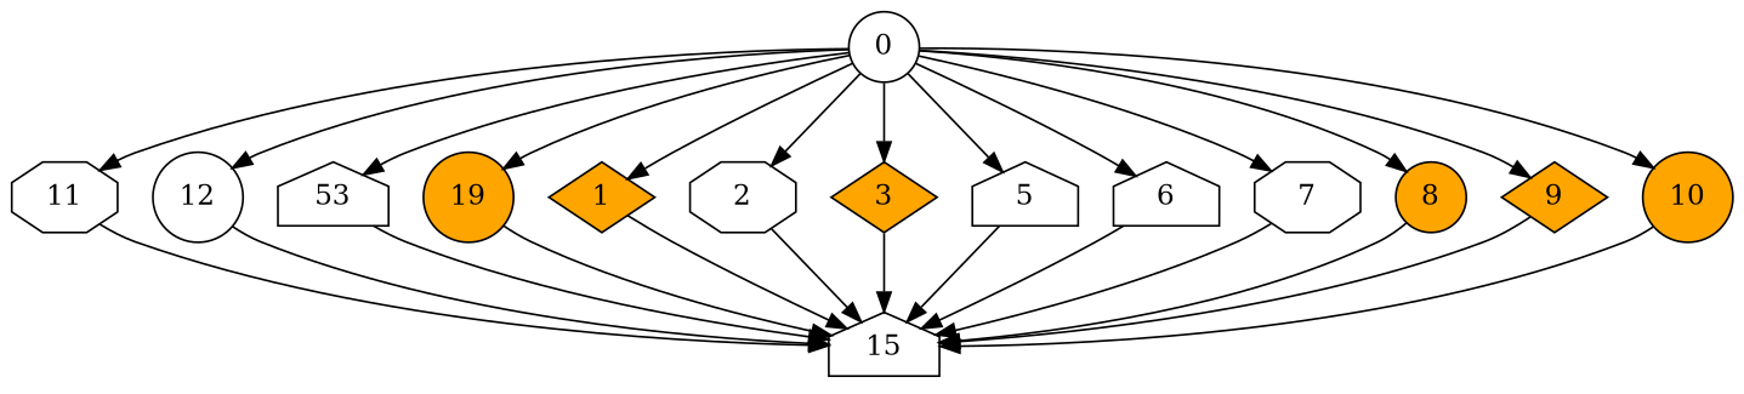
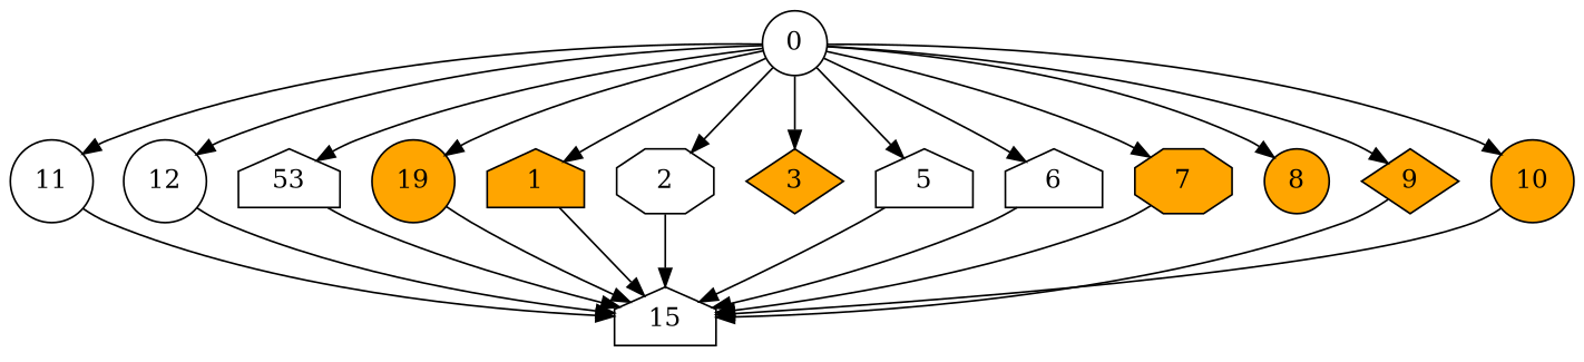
  digraph {
    node [Processor=1 Start=366 Weight=45 fillcolor=white shape=circle style=filled]
    edge [Weight=6]
-   11 [Processor=2 Start=378 shape=octagon]
+   11 [Processor=2 Start=378]
    15 [Start=480 Weight=120 shape=house]
    12 [Processor=4 Weight=75]
    n4 [Processor=3 Start=126 Weight=135 label=53 shape=house]
    n5 [Start=120 Weight=150 fillcolor=orange label=19]
    0 [Start=0 Weight=120]
-   1 [Processor=3 Start=261 Weight=105 fillcolor=orange shape=diamond]
+   1 [Processor=3 Start=261 Weight=105 fillcolor=orange shape=house]
    2 [Processor=3 Weight=90 shape=octagon]
    3 [Processor=4 Start=261 Weight=105 fillcolor=orange shape=diamond]
    5 [Start=270 Weight=105 shape=house]
    6 [Processor=2 Start=123 Weight=135 shape=house]
-   7 [Start=375 Weight=60 shape=octagon]
+   7 [Start=375 Weight=60 fillcolor=orange shape=octagon]
    8 [Start=435 fillcolor=orange]
    9 [Processor=2 Start=423 fillcolor=orange shape=diamond]
    10 [Processor=4 Start=126 Weight=135 fillcolor=orange]
    11 -> 15 [Weight=10]
    12 -> 15
    n4 -> 15 [Weight=9]
    n5 -> 15 [Weight=7]
    0 -> 11
    0 -> 12 [Weight=5]
    0 -> n4
    0 -> n5
    0 -> 1 [Weight=3]
    0 -> 2 [Weight=10]
    0 -> 3 [Weight=10]
    0 -> 5 [Weight=7]
    0 -> 6 [Weight=3]
    0 -> 7
    0 -> 8 [Weight=5]
    0 -> 9 [Weight=3]
    0 -> 10
    1 -> 15 [Weight=4]
    2 -> 15 [Weight=4]
-   3 -> 15 [Weight=2]
    5 -> 15 [Weight=2]
    6 -> 15 [Weight=9]
    7 -> 15 [Weight=5]
-   8 -> 15 [Weight=3]
    9 -> 15 [Weight=4]
    10 -> 15 [Weight=4]
  }
